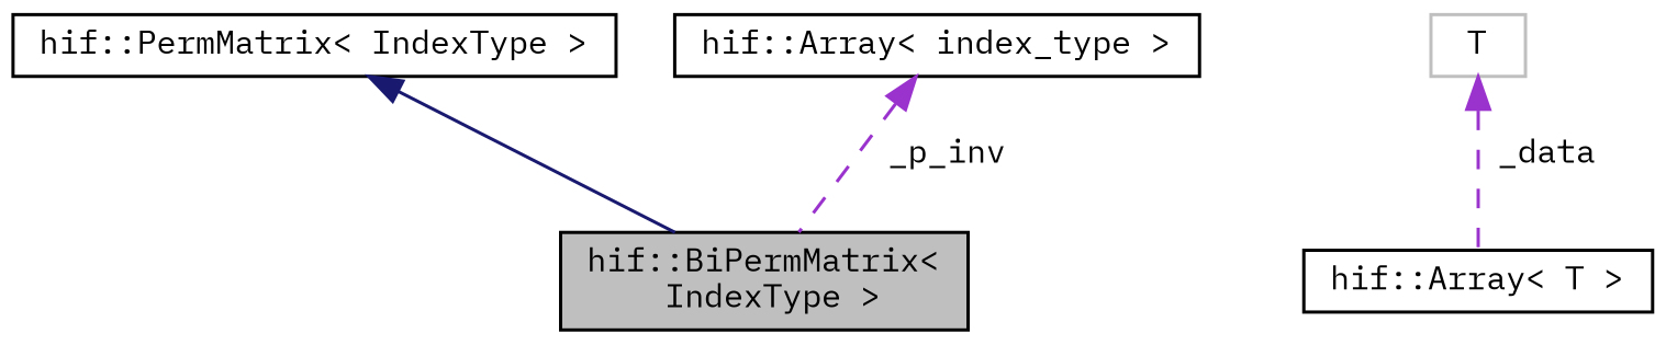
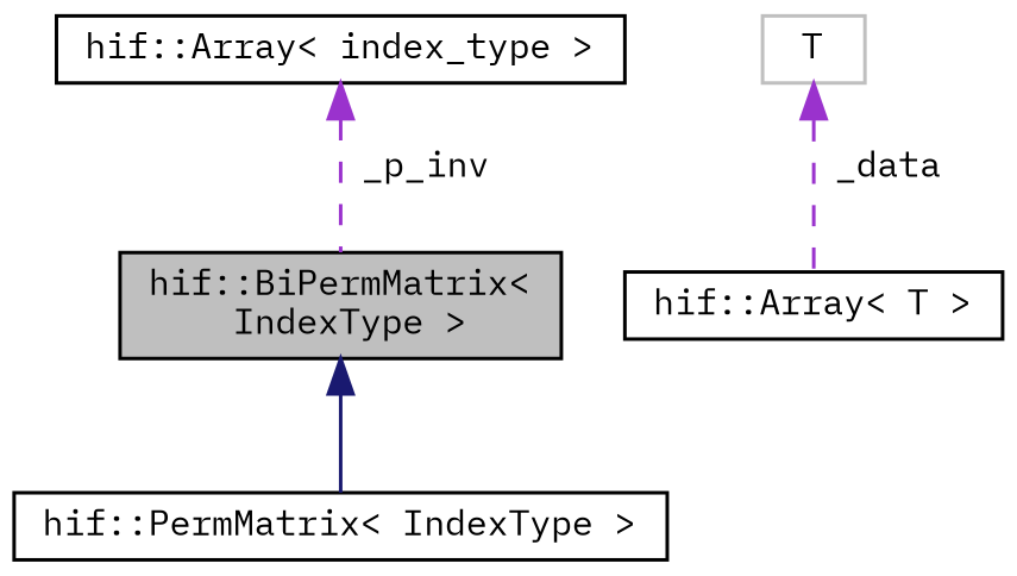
  digraph {
    fontname="IBM Plex Mono"
    node [color=black fillcolor=white fontname="IBM Plex Mono" fontsize=10 shape=record style=filled]
    edge [color=darkorchid3 dir=back fontname="IBM Plex Mono" fontsize=10 labelfontname=Helvetica labelfontsize=10 style=dashed]
    n1 [fillcolor=grey75 fontcolor=black height=0.2 label="hif::BiPermMatrix\<\l IndexType \>" width=0.4]
    n2 [height=0.2 label="hif::PermMatrix\< IndexType \>" width=0.4]
    n3 [height=0.2 label="hif::Array\< index_type \>" width=0.4]
    n4 [height=0.2 label="hif::Array\< T \>" width=0.4]
    n5 [color=grey75 height=0.2 label=T width=0.4]
-   n2 -> n1 [color=midnightblue style=solid]
+   n1 -> n2 [color=midnightblue style=solid]
    n3 -> n1 [label=" _p_inv"]
    n5 -> n4 [label=" _data"]
  }
